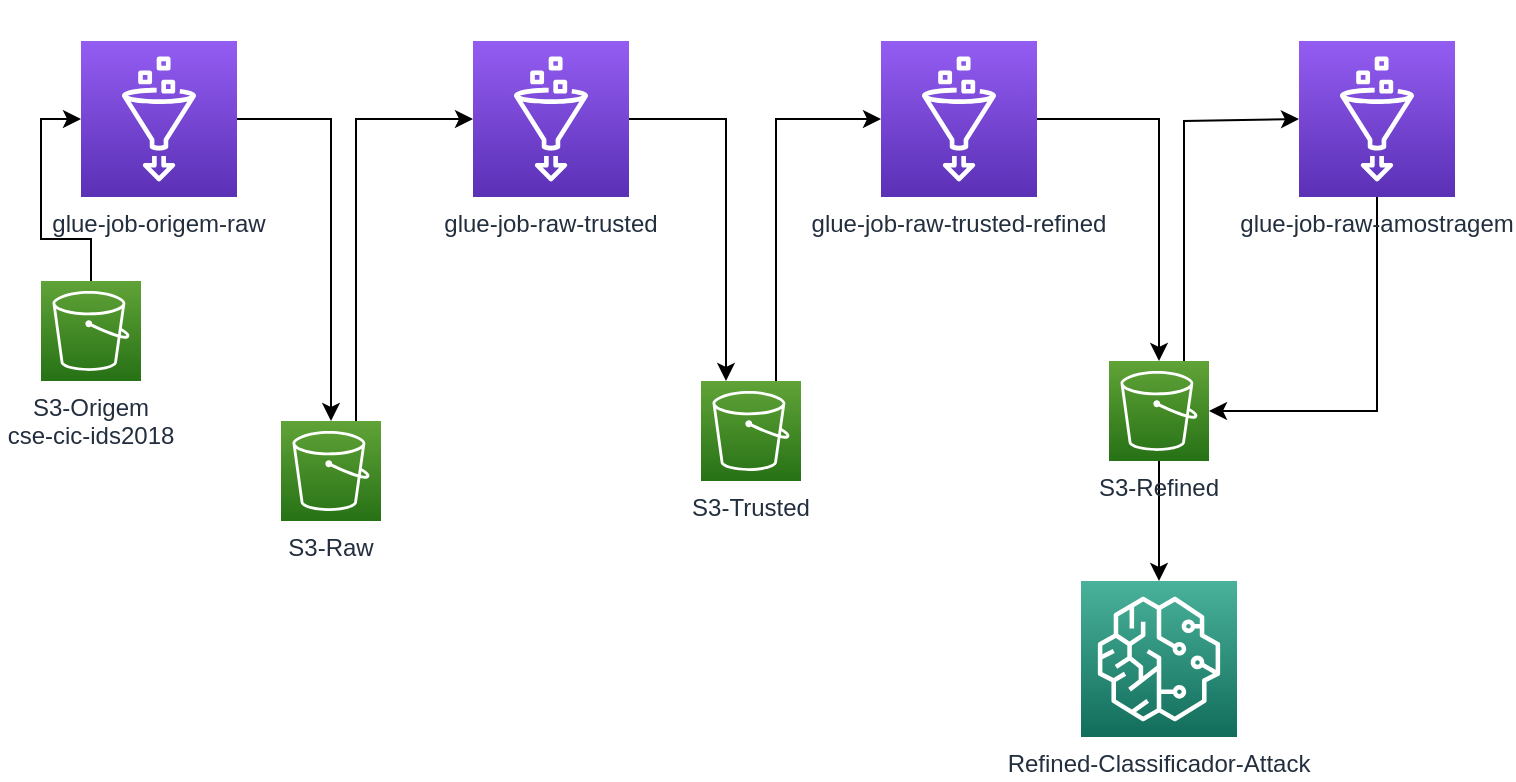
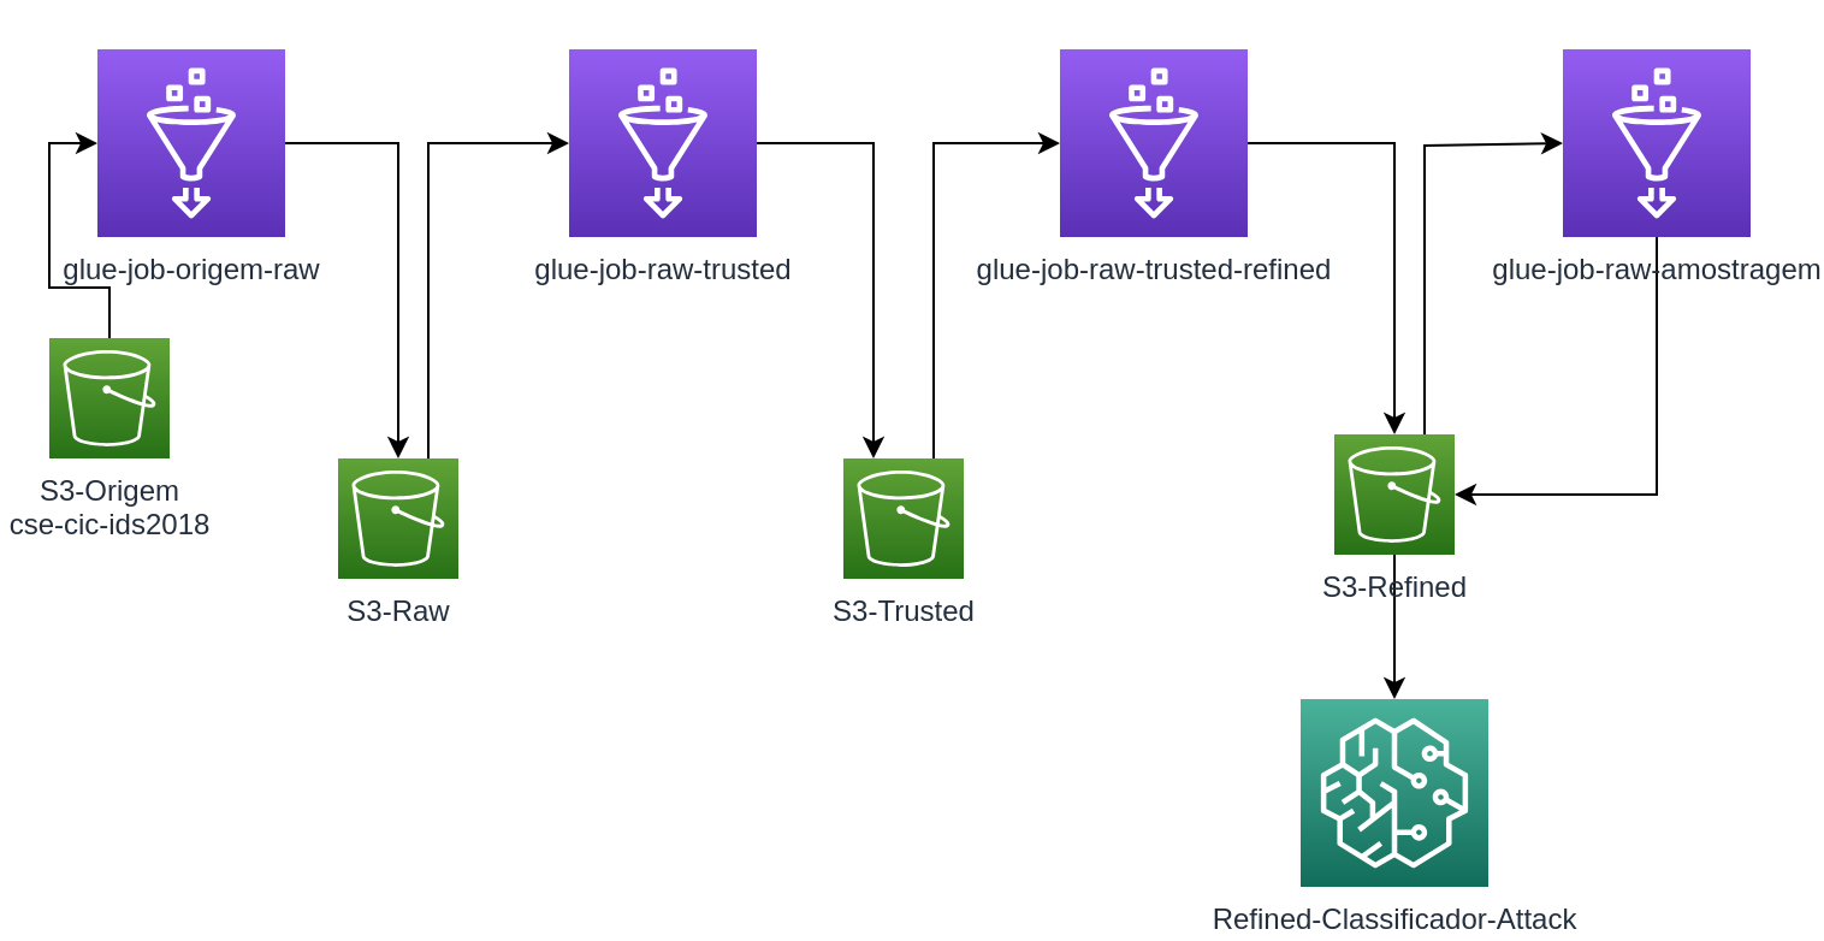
  <mxCell id="0" />
  <mxCell id="1" parent="0" />
  <mxCell id="2" style="edgeStyle=orthogonalEdgeStyle;rounded=0;orthogonalLoop=1;jettySize=auto;html=1;exitX=0.5;exitY=0;exitDx=0;exitDy=0;exitPerimeter=0;entryX=0;entryY=0.5;entryDx=0;entryDy=0;entryPerimeter=0;" parent="1" source="3" target="15" edge="1"><mxGeometry relative="1" as="geometry"><mxPoint x="50" y="60.5" as="targetPoint" /></mxGeometry></mxCell>
  <mxCell id="3" value="S3-Origem&lt;br&gt;cse-cic-ids2018" style="sketch=0;points=[[0,0,0],[0.25,0,0],[0.5,0,0],[0.75,0,0],[1,0,0],[0,1,0],[0.25,1,0],[0.5,1,0],[0.75,1,0],[1,1,0],[0,0.25,0],[0,0.5,0],[0,0.75,0],[1,0.25,0],[1,0.5,0],[1,0.75,0]];outlineConnect=0;fontColor=#232F3E;gradientColor=#60A337;gradientDirection=north;fillColor=#277116;strokeColor=#ffffff;dashed=0;verticalLabelPosition=bottom;verticalAlign=top;align=center;html=1;fontSize=12;fontStyle=0;aspect=fixed;shape=mxgraph.aws4.resourceIcon;resIcon=mxgraph.aws4.s3;" parent="1" vertex="1"><mxGeometry x="20" y="140" width="50" height="50" as="geometry" /></mxCell>
  <mxCell id="4" style="edgeStyle=orthogonalEdgeStyle;rounded=0;orthogonalLoop=1;jettySize=auto;html=1;exitX=0.75;exitY=0;exitDx=0;exitDy=0;exitPerimeter=0;entryX=0;entryY=0.5;entryDx=0;entryDy=0;entryPerimeter=0;" parent="1" source="5" target="16" edge="1"><mxGeometry relative="1" as="geometry"><mxPoint x="240" y="60.5" as="targetPoint" /></mxGeometry></mxCell>
- <mxCell id="5" value="S3-Raw" style="sketch=0;points=[[0,0,0],[0.25,0,0],[0.5,0,0],[0.75,0,0],[1,0,0],[0,1,0],[0.25,1,0],[0.5,1,0],[0.75,1,0],[1,1,0],[0,0.25,0],[0,0.5,0],[0,0.75,0],[1,0.25,0],[1,0.5,0],[1,0.75,0]];outlineConnect=0;fontColor=#232F3E;gradientColor=#60A337;gradientDirection=north;fillColor=#277116;strokeColor=#ffffff;dashed=0;verticalLabelPosition=bottom;verticalAlign=top;align=center;html=1;fontSize=12;fontStyle=0;aspect=fixed;shape=mxgraph.aws4.resourceIcon;resIcon=mxgraph.aws4.s3;" parent="1" vertex="1"><mxGeometry x="140" y="210" width="50" height="50" as="geometry" /></mxCell>
+ <mxCell id="5" value="S3-Raw" style="sketch=0;points=[[0,0,0],[0.25,0,0],[0.5,0,0],[0.75,0,0],[1,0,0],[0,1,0],[0.25,1,0],[0.5,1,0],[0.75,1,0],[1,1,0],[0,0.25,0],[0,0.5,0],[0,0.75,0],[1,0.25,0],[1,0.5,0],[1,0.75,0]];outlineConnect=0;fontColor=#232F3E;gradientColor=#60A337;gradientDirection=north;fillColor=#277116;strokeColor=#ffffff;dashed=0;verticalLabelPosition=bottom;verticalAlign=top;align=center;html=1;fontSize=12;fontStyle=0;aspect=fixed;shape=mxgraph.aws4.resourceIcon;resIcon=mxgraph.aws4.s3;" parent="1" vertex="1"><mxGeometry x="140" y="190" width="50" height="50" as="geometry" /></mxCell>
  <mxCell id="6" style="edgeStyle=orthogonalEdgeStyle;rounded=0;orthogonalLoop=1;jettySize=auto;html=1;exitX=1;exitY=0.5;exitDx=0;exitDy=0;exitPerimeter=0;entryX=0.5;entryY=0;entryDx=0;entryDy=0;entryPerimeter=0;" parent="1" source="15" target="5" edge="1"><mxGeometry relative="1" as="geometry"><mxPoint x="117.5" y="60.5" as="sourcePoint" /></mxGeometry></mxCell>
  <mxCell id="7" value="Refined-Classificador-Attack" style="sketch=0;points=[[0,0,0],[0.25,0,0],[0.5,0,0],[0.75,0,0],[1,0,0],[0,1,0],[0.25,1,0],[0.5,1,0],[0.75,1,0],[1,1,0],[0,0.25,0],[0,0.5,0],[0,0.75,0],[1,0.25,0],[1,0.5,0],[1,0.75,0]];outlineConnect=0;fontColor=#232F3E;gradientColor=#4AB29A;gradientDirection=north;fillColor=#116D5B;strokeColor=#ffffff;dashed=0;verticalLabelPosition=bottom;verticalAlign=top;align=center;html=1;fontSize=12;fontStyle=0;aspect=fixed;shape=mxgraph.aws4.resourceIcon;resIcon=mxgraph.aws4.sagemaker;" parent="1" vertex="1"><mxGeometry x="540" y="290" width="78" height="78" as="geometry" /></mxCell>
  <mxCell id="8" style="edgeStyle=orthogonalEdgeStyle;rounded=0;orthogonalLoop=1;jettySize=auto;html=1;exitX=1;exitY=0.5;exitDx=0;exitDy=0;exitPerimeter=0;entryX=0.25;entryY=0;entryDx=0;entryDy=0;entryPerimeter=0;" parent="1" source="16" target="12" edge="1"><mxGeometry relative="1" as="geometry"><mxPoint x="307.5" y="60.5" as="sourcePoint" /></mxGeometry></mxCell>
  <mxCell id="9" style="edgeStyle=orthogonalEdgeStyle;rounded=0;orthogonalLoop=1;jettySize=auto;html=1;" parent="1" source="17" target="14" edge="1"><mxGeometry relative="1" as="geometry"><mxPoint x="617.5" y="190" as="targetPoint" /><mxPoint x="560" y="60.462" as="sourcePoint" /></mxGeometry></mxCell>
  <mxCell id="10" style="edgeStyle=orthogonalEdgeStyle;rounded=0;orthogonalLoop=1;jettySize=auto;html=1;exitX=0.5;exitY=1;exitDx=0;exitDy=0;exitPerimeter=0;" parent="1" source="14" target="7" edge="1"><mxGeometry relative="1" as="geometry"><mxPoint x="617.5" y="240" as="sourcePoint" /></mxGeometry></mxCell>
  <mxCell id="11" style="edgeStyle=orthogonalEdgeStyle;rounded=0;orthogonalLoop=1;jettySize=auto;html=1;exitX=0.75;exitY=0;exitDx=0;exitDy=0;exitPerimeter=0;entryX=0;entryY=0.5;entryDx=0;entryDy=0;entryPerimeter=0;" parent="1" source="12" target="17" edge="1"><mxGeometry relative="1" as="geometry"><mxPoint x="430" y="61" as="targetPoint" /></mxGeometry></mxCell>
  <mxCell id="12" value="S3-Trusted" style="sketch=0;points=[[0,0,0],[0.25,0,0],[0.5,0,0],[0.75,0,0],[1,0,0],[0,1,0],[0.25,1,0],[0.5,1,0],[0.75,1,0],[1,1,0],[0,0.25,0],[0,0.5,0],[0,0.75,0],[1,0.25,0],[1,0.5,0],[1,0.75,0]];outlineConnect=0;fontColor=#232F3E;gradientColor=#60A337;gradientDirection=north;fillColor=#277116;strokeColor=#ffffff;dashed=0;verticalLabelPosition=bottom;verticalAlign=top;align=center;html=1;fontSize=12;fontStyle=0;aspect=fixed;shape=mxgraph.aws4.resourceIcon;resIcon=mxgraph.aws4.s3;" parent="1" vertex="1"><mxGeometry x="350" y="190" width="50" height="50" as="geometry" /></mxCell>
  <mxCell id="13" style="edgeStyle=orthogonalEdgeStyle;rounded=0;orthogonalLoop=1;jettySize=auto;html=1;exitX=0.75;exitY=0;exitDx=0;exitDy=0;exitPerimeter=0;entryX=0;entryY=0.5;entryDx=0;entryDy=0;entryPerimeter=0;" edge="1" parent="1" source="14" target="19"><mxGeometry relative="1" as="geometry"><Array as="points"><mxPoint x="592" y="60" /><mxPoint x="649" y="60" /></Array></mxGeometry></mxCell>
  <mxCell id="14" value="S3-Refined" style="sketch=0;points=[[0,0,0],[0.25,0,0],[0.5,0,0],[0.75,0,0],[1,0,0],[0,1,0],[0.25,1,0],[0.5,1,0],[0.75,1,0],[1,1,0],[0,0.25,0],[0,0.5,0],[0,0.75,0],[1,0.25,0],[1,0.5,0],[1,0.75,0]];outlineConnect=0;fontColor=#232F3E;gradientColor=#60A337;gradientDirection=north;fillColor=#277116;strokeColor=#ffffff;dashed=0;verticalLabelPosition=bottom;verticalAlign=top;align=center;html=1;fontSize=12;fontStyle=0;aspect=fixed;shape=mxgraph.aws4.resourceIcon;resIcon=mxgraph.aws4.s3;" vertex="1" parent="1"><mxGeometry x="554" y="180" width="50" height="50" as="geometry" /></mxCell>
  <mxCell id="15" value="glue-job-origem-raw" style="sketch=0;points=[[0,0,0],[0.25,0,0],[0.5,0,0],[0.75,0,0],[1,0,0],[0,1,0],[0.25,1,0],[0.5,1,0],[0.75,1,0],[1,1,0],[0,0.25,0],[0,0.5,0],[0,0.75,0],[1,0.25,0],[1,0.5,0],[1,0.75,0]];outlineConnect=0;fontColor=#232F3E;gradientColor=#945DF2;gradientDirection=north;fillColor=#5A30B5;strokeColor=#ffffff;dashed=0;verticalLabelPosition=bottom;verticalAlign=top;align=center;html=1;fontSize=12;fontStyle=0;aspect=fixed;shape=mxgraph.aws4.resourceIcon;resIcon=mxgraph.aws4.glue;" vertex="1" parent="1"><mxGeometry x="40" y="20" width="78" height="78" as="geometry" /></mxCell>
  <mxCell id="16" value="glue-job-raw-trusted" style="sketch=0;points=[[0,0,0],[0.25,0,0],[0.5,0,0],[0.75,0,0],[1,0,0],[0,1,0],[0.25,1,0],[0.5,1,0],[0.75,1,0],[1,1,0],[0,0.25,0],[0,0.5,0],[0,0.75,0],[1,0.25,0],[1,0.5,0],[1,0.75,0]];outlineConnect=0;fontColor=#232F3E;gradientColor=#945DF2;gradientDirection=north;fillColor=#5A30B5;strokeColor=#ffffff;dashed=0;verticalLabelPosition=bottom;verticalAlign=top;align=center;html=1;fontSize=12;fontStyle=0;aspect=fixed;shape=mxgraph.aws4.resourceIcon;resIcon=mxgraph.aws4.glue;" vertex="1" parent="1"><mxGeometry x="236" y="20" width="78" height="78" as="geometry" /></mxCell>
  <mxCell id="17" value="glue-job-raw-trusted-refined" style="sketch=0;points=[[0,0,0],[0.25,0,0],[0.5,0,0],[0.75,0,0],[1,0,0],[0,1,0],[0.25,1,0],[0.5,1,0],[0.75,1,0],[1,1,0],[0,0.25,0],[0,0.5,0],[0,0.75,0],[1,0.25,0],[1,0.5,0],[1,0.75,0]];outlineConnect=0;fontColor=#232F3E;gradientColor=#945DF2;gradientDirection=north;fillColor=#5A30B5;strokeColor=#ffffff;dashed=0;verticalLabelPosition=bottom;verticalAlign=top;align=center;html=1;fontSize=12;fontStyle=0;aspect=fixed;shape=mxgraph.aws4.resourceIcon;resIcon=mxgraph.aws4.glue;" vertex="1" parent="1"><mxGeometry x="440" y="20" width="78" height="78" as="geometry" /></mxCell>
  <mxCell id="18" style="edgeStyle=orthogonalEdgeStyle;rounded=0;orthogonalLoop=1;jettySize=auto;html=1;entryX=1;entryY=0.5;entryDx=0;entryDy=0;entryPerimeter=0;exitX=0.5;exitY=1;exitDx=0;exitDy=0;exitPerimeter=0;" edge="1" parent="1" source="19" target="14"><mxGeometry relative="1" as="geometry" /></mxCell>
  <mxCell id="19" value="glue-job-raw-amostragem" style="sketch=0;points=[[0,0,0],[0.25,0,0],[0.5,0,0],[0.75,0,0],[1,0,0],[0,1,0],[0.25,1,0],[0.5,1,0],[0.75,1,0],[1,1,0],[0,0.25,0],[0,0.5,0],[0,0.75,0],[1,0.25,0],[1,0.5,0],[1,0.75,0]];outlineConnect=0;fontColor=#232F3E;gradientColor=#945DF2;gradientDirection=north;fillColor=#5A30B5;strokeColor=#ffffff;dashed=0;verticalLabelPosition=bottom;verticalAlign=top;align=center;html=1;fontSize=12;fontStyle=0;aspect=fixed;shape=mxgraph.aws4.resourceIcon;resIcon=mxgraph.aws4.glue;" vertex="1" parent="1"><mxGeometry x="649" y="20" width="78" height="78" as="geometry" /></mxCell>
